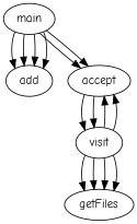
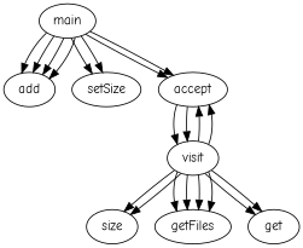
  digraph {
    fontname="Comic Neue"
    node [fontname="Comic Neue"]
    edge [fontname="Comic Neue"]
    main
    add
+   setSize
    accept
    visit
+   size
    getFiles
+   get
    main -> add
    main -> add
    main -> add
    main -> add
+   main -> setSize
+   main -> setSize
    main -> accept
    main -> accept
    accept -> visit
    accept -> visit
    visit -> accept
    visit -> accept
+   visit -> size
+   visit -> size
    visit -> getFiles
    visit -> getFiles
    visit -> getFiles
    visit -> getFiles
+   visit -> get
+   visit -> get
  }
